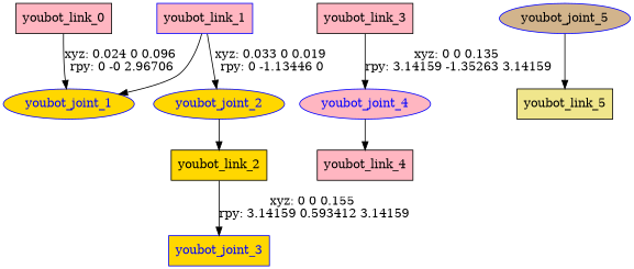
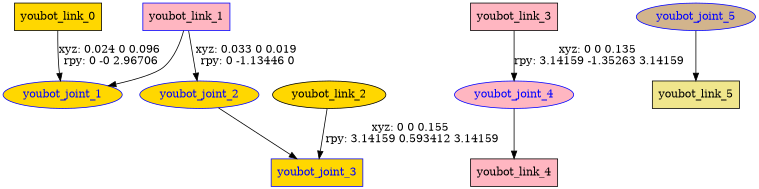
  digraph {
    node [fillcolor=gold shape=box style=filled color=blue]
-   n1 [fillcolor=lightpink label=youbot_link_0 color=""]
+   n1 [label=youbot_link_0 color=""]
    youbot_joint_1 [fontcolor=blue shape=ellipse]
    n3 [fillcolor=lightpink label=youbot_link_1]
    youbot_joint_2 [fontcolor=blue shape=ellipse]
-   n5 [label=youbot_link_2 color=""]
+   n5 [label=youbot_link_2 shape=ellipse color=""]
    youbot_joint_3 [fontcolor=blue]
    n7 [fillcolor=lightpink label=youbot_link_3 color=""]
    youbot_joint_4 [fillcolor=lightpink fontcolor=blue shape=ellipse]
    n9 [fillcolor=lightpink label=youbot_link_4 color=""]
-   youbot_joint_5 [fillcolor=tan fontcolor=black shape=ellipse]
+   youbot_joint_5 [fillcolor=tan fontcolor=blue shape=ellipse]
    n11 [fillcolor=khaki label=youbot_link_5 color=""]
    n1 -> youbot_joint_1 [label="xyz: 0.024 0 0.096 \nrpy: 0 -0 2.96706"]
    n3 -> youbot_joint_1
    n3 -> youbot_joint_2 [label="xyz: 0.033 0 0.019 \nrpy: 0 -1.13446 0"]
-   youbot_joint_2 -> n5
+   youbot_joint_2 -> youbot_joint_3
    n5 -> youbot_joint_3 [label="xyz: 0 0 0.155 \nrpy: 3.14159 0.593412 3.14159"]
    n7 -> youbot_joint_4 [label="xyz: 0 0 0.135 \nrpy: 3.14159 -1.35263 3.14159"]
    youbot_joint_4 -> n9
    youbot_joint_5 -> n11
  }
